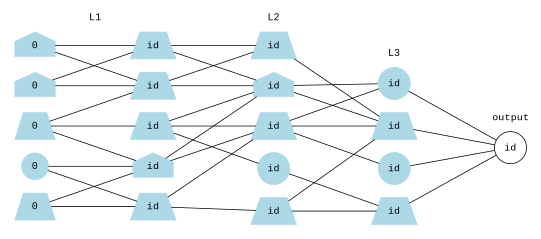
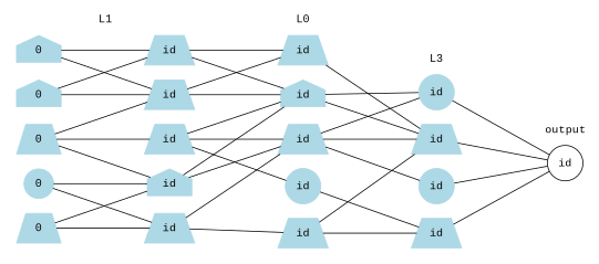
  graph {
    rankdir=LR
    ranksep=1.4
    splines=false
    fontname="Liberation Mono"
    node [color=lightblue shape=trapezium style=filled fontname="Liberation Mono"]
    edge [fontname="Liberation Mono"]
    n1 [label=0 shape=house]
    n2 [label=id]
    n3 [label=id]
    n4 [label=0]
    n5 [label=id shape=house]
    n6 [label=id]
    n7 [label=0 shape=house]
    n8 [label=0]
    n9 [label=id]
    n10 [label=0 shape=circle]
    n11 [label=id]
    n12 [label=id shape=house]
    n13 [label=id]
    n14 [label=id shape=circle]
    n15 [label=id]
    n16 [label=id]
    n17 [label=id shape=circle]
    n18 [label=id shape=circle]
    n19 [label=id]
    n20 [label=id shape=circle color="" style=""]
    subgraph cluster_1 {
      color=none
      label=L1
      rank=same
      n1
      n2
      n3
      n4
      n5
      n6
      n7
      n8
      n9
      n10
    }
    subgraph cluster_2 {
      color=none
      label=input
      rank=same
    }
    subgraph cluster_3 {
      color=none
-     label=L2
+     label=L0
      rank=same
      n11
      n12
      n13
      n14
      n15
    }
    subgraph cluster_4 {
      color=none
      label=L3
      rank=same
      n16
      n17
      n18
      n19
    }
    subgraph cluster_5 {
      color=none
      label=output
      n20
    }
    n1 -- n2
    n1 -- n3
    n2 -- n11
    n2 -- n12
    n3 -- n11
    n3 -- n12
    n4 -- n2
    n4 -- n5
    n4 -- n6
    n5 -- n12
    n5 -- n13
    n6 -- n12
    n6 -- n13
    n6 -- n14
    n7 -- n2
    n7 -- n3
    n8 -- n5
    n8 -- n9
    n9 -- n13
    n9 -- n15
    n10 -- n5
    n10 -- n9
    n11 -- n16
    n12 -- n16
    n12 -- n17
    n13 -- n16
    n13 -- n17
    n13 -- n18
    n14 -- n19
    n15 -- n16
    n15 -- n19
    n16 -- n20
    n17 -- n20
    n18 -- n20
    n19 -- n20
  }
